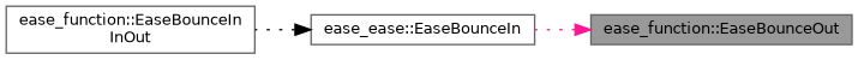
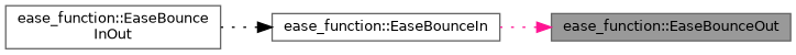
  digraph {
    rankdir=RL
    node [color=grey40 fillcolor=white fontname=Helvetica fontsize=10 shape=box style=filled]
    edge [dir=back fontname=Helvetica fontsize=10 labelfontname=Helvetica labelfontsize=10 style=dotted]
    n1 [color=gray40 fillcolor=grey60 fontcolor=black height=0.2 label="ease_function::EaseBounceOut" width=0.4]
-   n2 [height=0.2 label="ease_ease::EaseBounceIn" width=0.4]
-   n3 [height=0.2 label="ease_function::EaseBounceIn\lInOut" width=0.4]
+   n2 [height=0.2 label="ease_function::EaseBounceIn" width=0.4]
+   n3 [height=0.2 label="ease_function::EaseBounce\lInOut" width=0.4]
    n1 -> n2 [color=deeppink]
    n2 -> n3 [color=black]
  }
